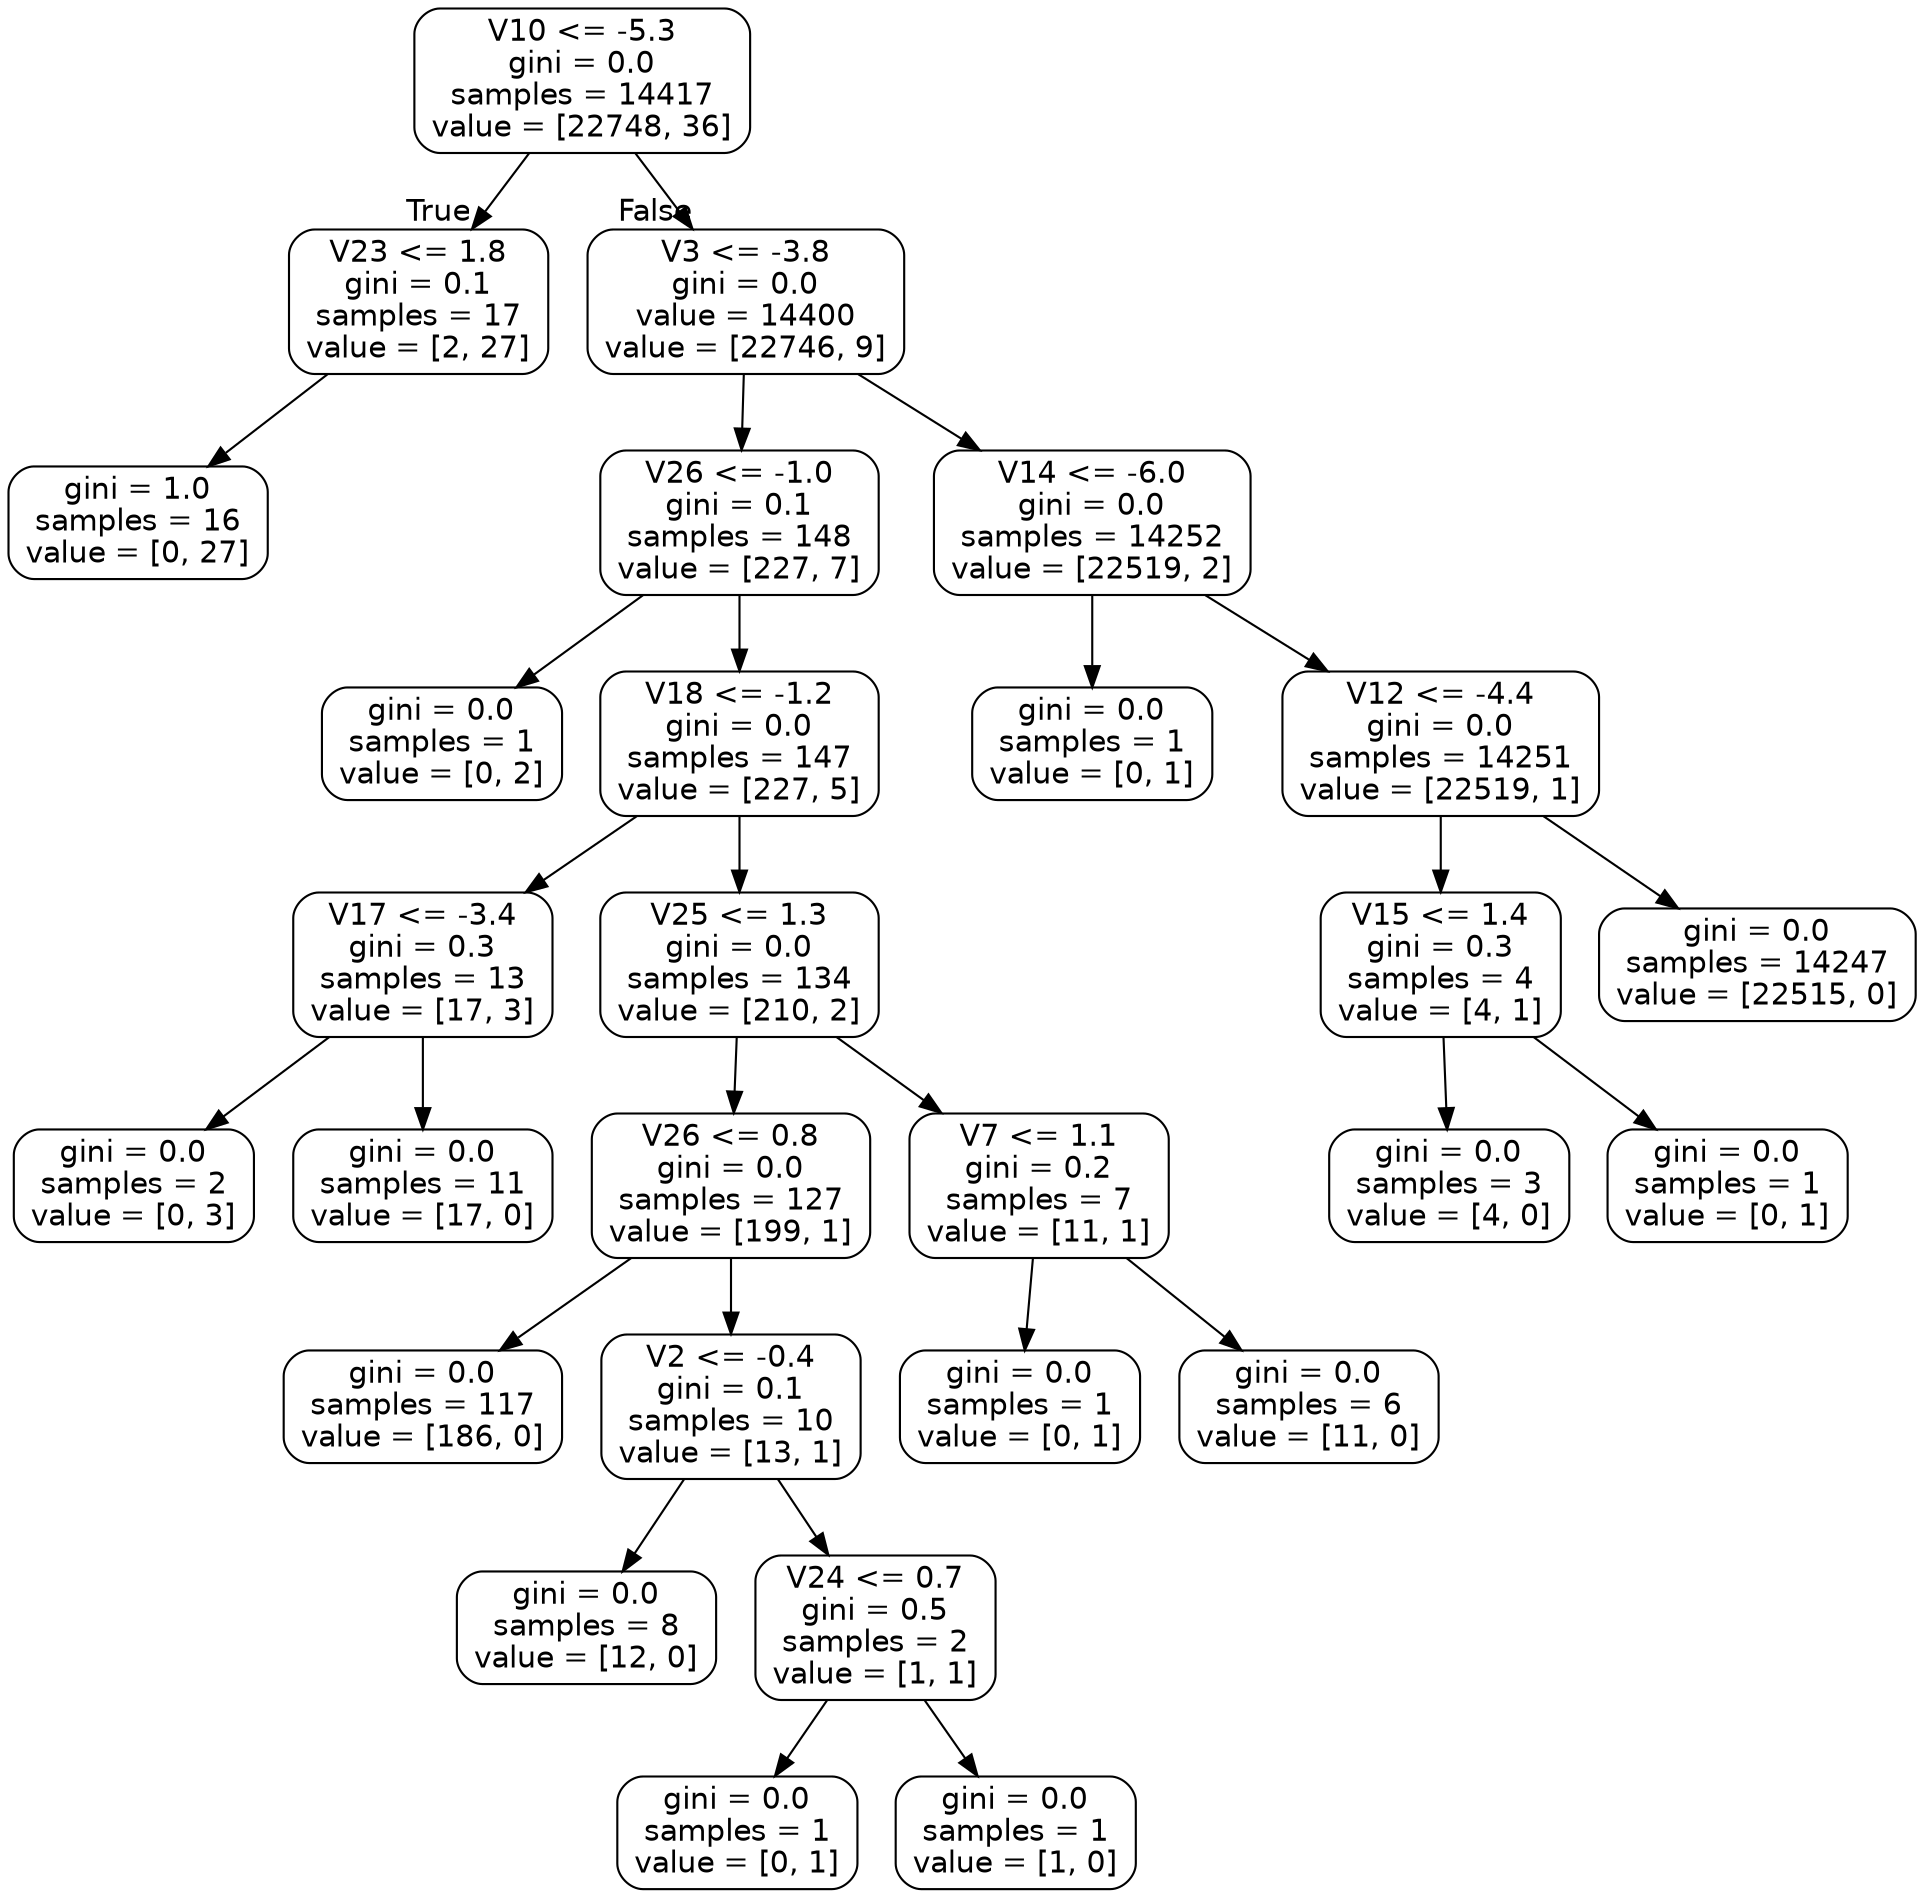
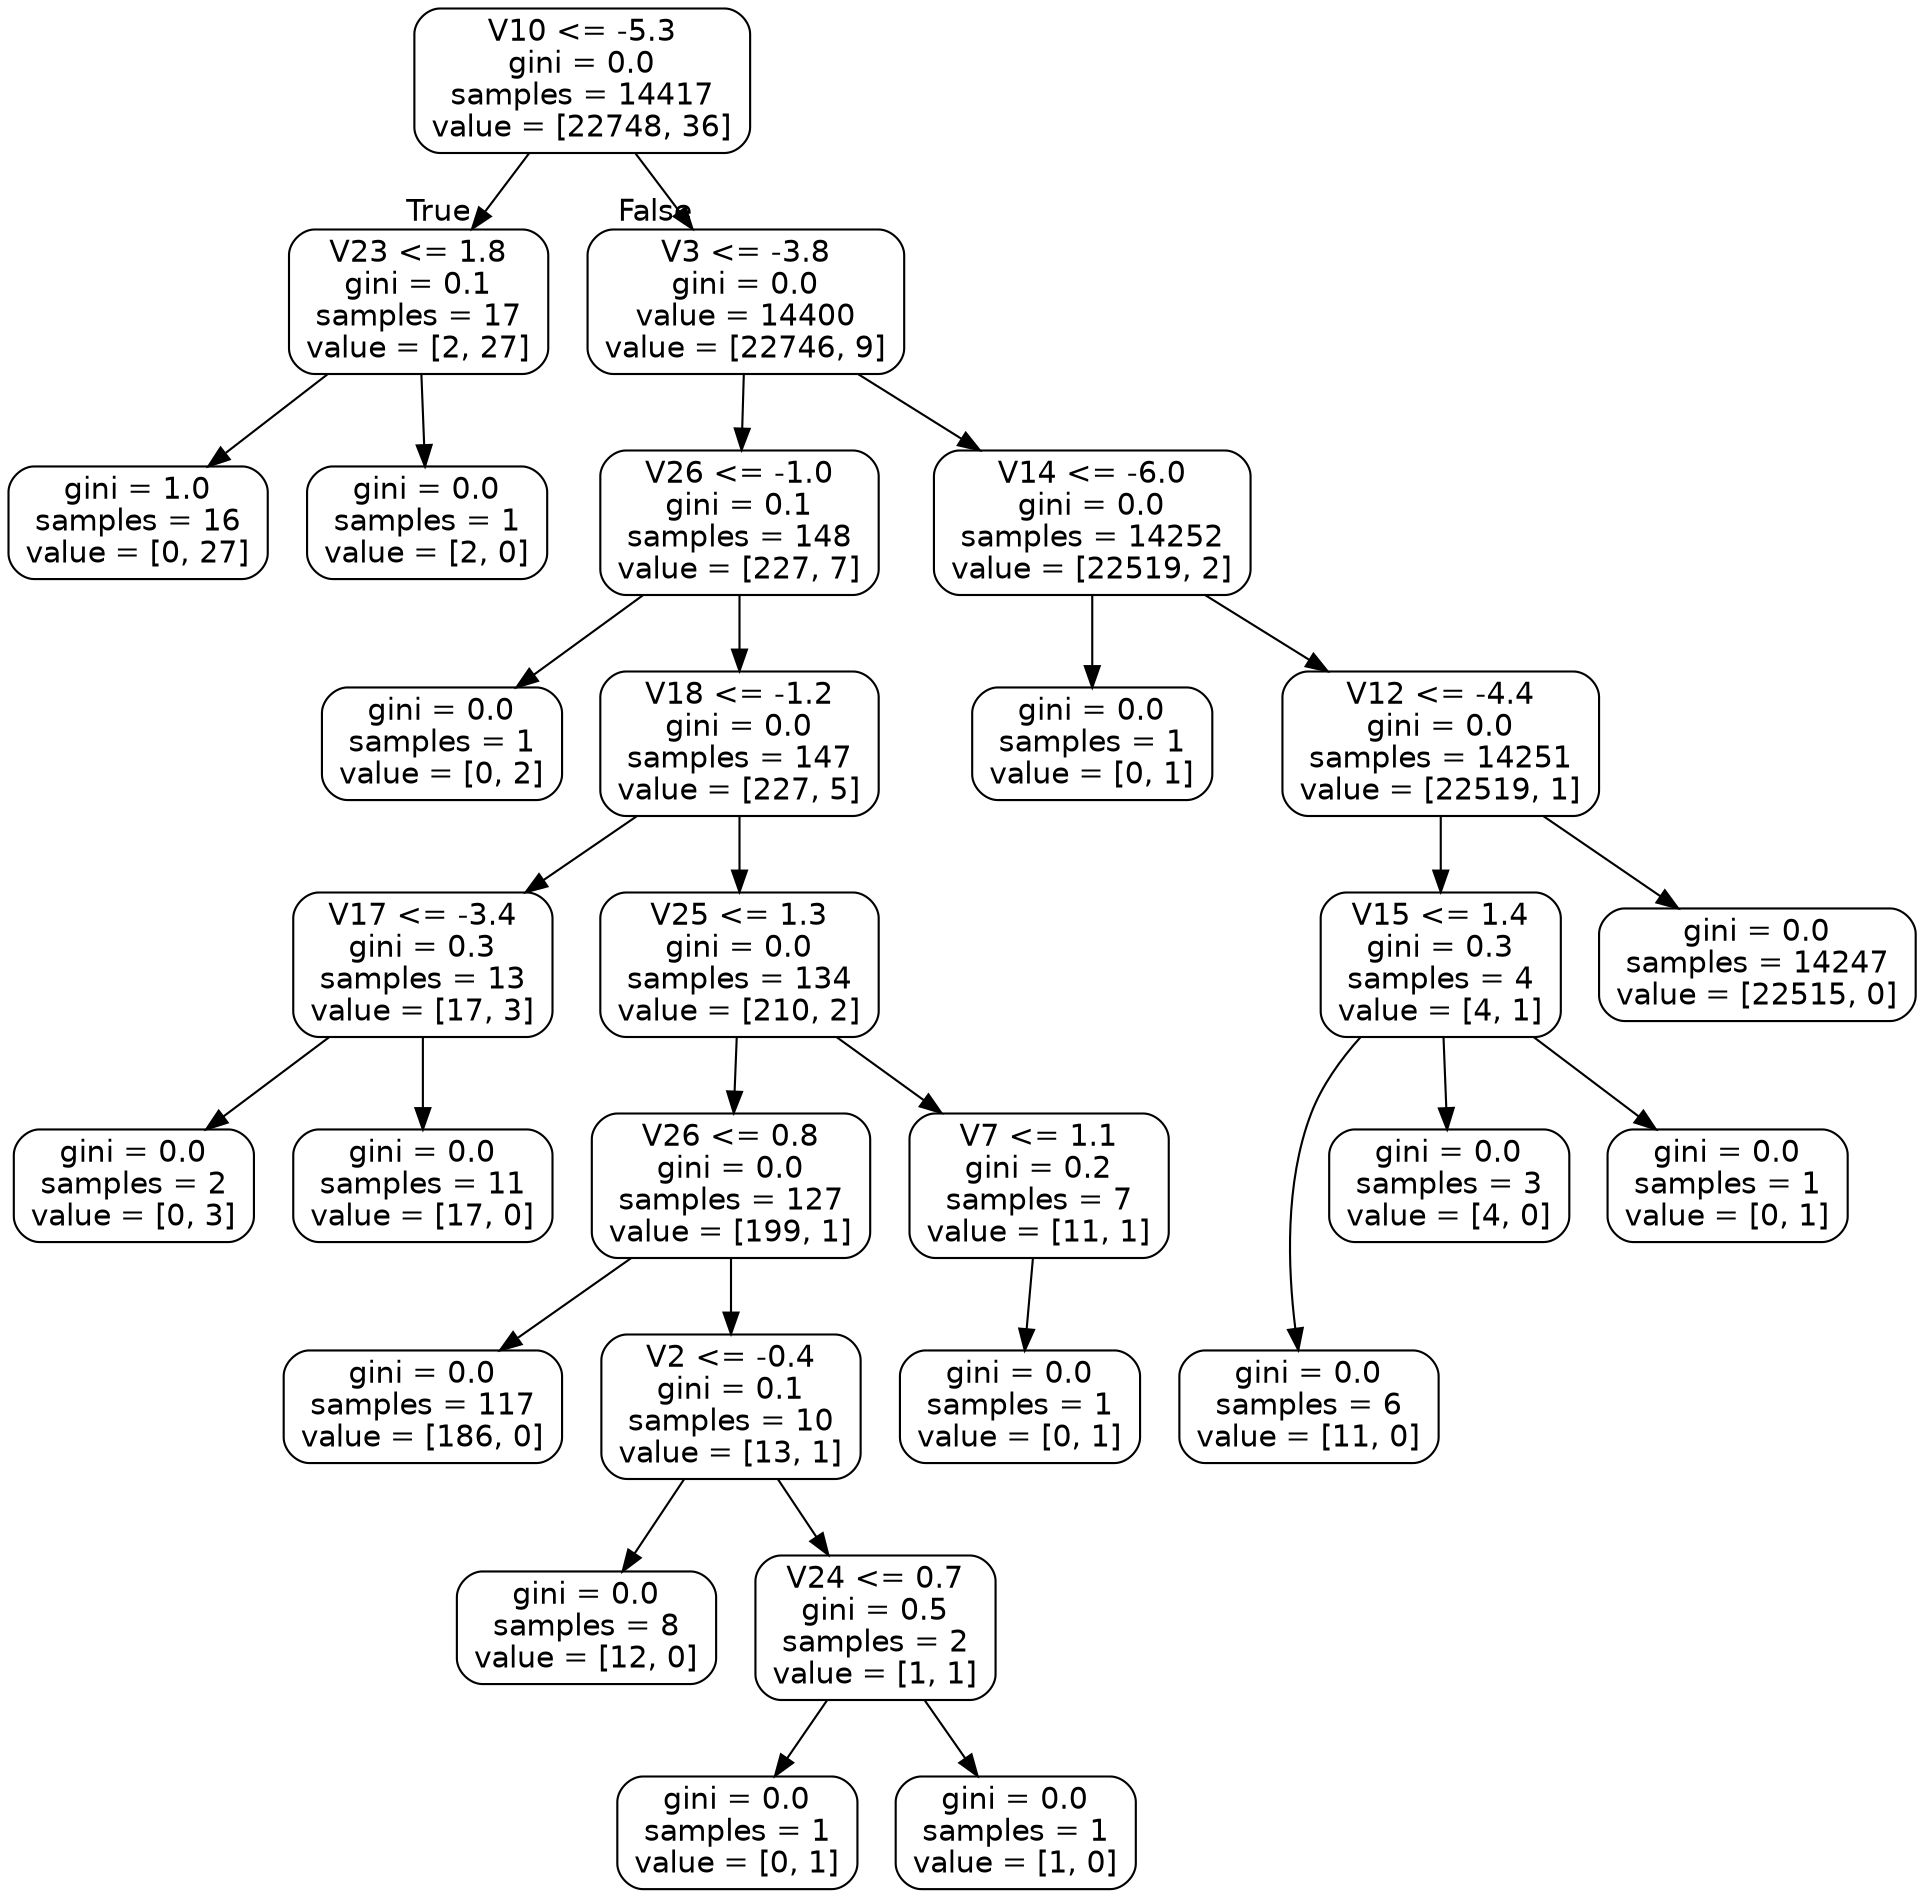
  digraph {
    node [color=black fontname=helvetica shape=box style=rounded]
    edge [fontname=helvetica]
    n1 [label="V10 <= -5.3\ngini = 0.0\nsamples = 14417\nvalue = [22748, 36]"]
    n2 [label="V23 <= 1.8\ngini = 0.1\nsamples = 17\nvalue = [2, 27]"]
    n3 [label="V3 <= -3.8\ngini = 0.0\nvalue = 14400\nvalue = [22746, 9]"]
    n4 [label="gini = 1.0\nsamples = 16\nvalue = [0, 27]"]
+   n5 [label="gini = 0.0\nsamples = 1\nvalue = [2, 0]"]
    n6 [label="V26 <= -1.0\ngini = 0.1\nsamples = 148\nvalue = [227, 7]"]
    n7 [label="V14 <= -6.0\ngini = 0.0\nsamples = 14252\nvalue = [22519, 2]"]
    n8 [label="gini = 0.0\nsamples = 1\nvalue = [0, 2]"]
    n9 [label="V18 <= -1.2\ngini = 0.0\nsamples = 147\nvalue = [227, 5]"]
    n10 [label="gini = 0.0\nsamples = 1\nvalue = [0, 1]"]
    n11 [label="V12 <= -4.4\ngini = 0.0\nsamples = 14251\nvalue = [22519, 1]"]
    n12 [label="V17 <= -3.4\ngini = 0.3\nsamples = 13\nvalue = [17, 3]"]
    n13 [label="V25 <= 1.3\ngini = 0.0\nsamples = 134\nvalue = [210, 2]"]
    n14 [label="gini = 0.0\nsamples = 2\nvalue = [0, 3]"]
    n15 [label="gini = 0.0\nsamples = 11\nvalue = [17, 0]"]
    n16 [label="V26 <= 0.8\ngini = 0.0\nsamples = 127\nvalue = [199, 1]"]
    n17 [label="V7 <= 1.1\ngini = 0.2\nsamples = 7\nvalue = [11, 1]"]
    n18 [label="gini = 0.0\nsamples = 117\nvalue = [186, 0]"]
    n19 [label="V2 <= -0.4\ngini = 0.1\nsamples = 10\nvalue = [13, 1]"]
    n20 [label="gini = 0.0\nsamples = 6\nvalue = [11, 0]"]
    n21 [label="gini = 0.0\nsamples = 1\nvalue = [0, 1]"]
    n22 [label="gini = 0.0\nsamples = 8\nvalue = [12, 0]"]
    n23 [label="V24 <= 0.7\ngini = 0.5\nsamples = 2\nvalue = [1, 1]"]
    n24 [label="gini = 0.0\nsamples = 1\nvalue = [0, 1]"]
    n25 [label="gini = 0.0\nsamples = 1\nvalue = [1, 0]"]
    n26 [label="V15 <= 1.4\ngini = 0.3\nsamples = 4\nvalue = [4, 1]"]
    n27 [label="gini = 0.0\nsamples = 14247\nvalue = [22515, 0]"]
    n28 [label="gini = 0.0\nsamples = 3\nvalue = [4, 0]"]
    n29 [label="gini = 0.0\nsamples = 1\nvalue = [0, 1]"]
    n1 -> n2 [headlabel=True labelangle=45 labeldistance=2.5]
    n1 -> n3 [headlabel=False labelangle=-45 labeldistance=2.5]
    n2 -> n4
+   n2 -> n5
    n3 -> n6
    n3 -> n7
    n6 -> n8
    n6 -> n9
    n7 -> n10
    n7 -> n11
    n9 -> n12
    n9 -> n13
    n11 -> n26
    n11 -> n27
    n12 -> n14
    n12 -> n15
    n13 -> n16
    n13 -> n17
    n16 -> n18
    n16 -> n19
-   n17 -> n20
+   n26 -> n20
    n17 -> n21
    n19 -> n22
    n19 -> n23
    n23 -> n24
    n23 -> n25
    n26 -> n28
    n26 -> n29
  }
